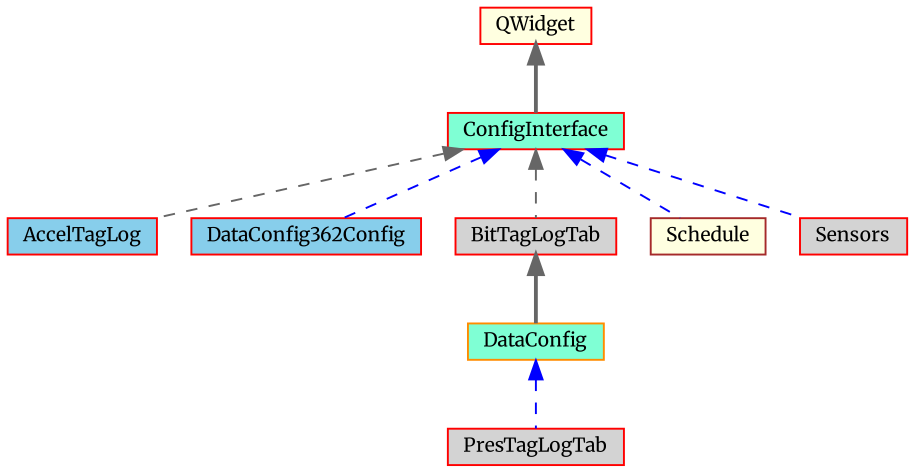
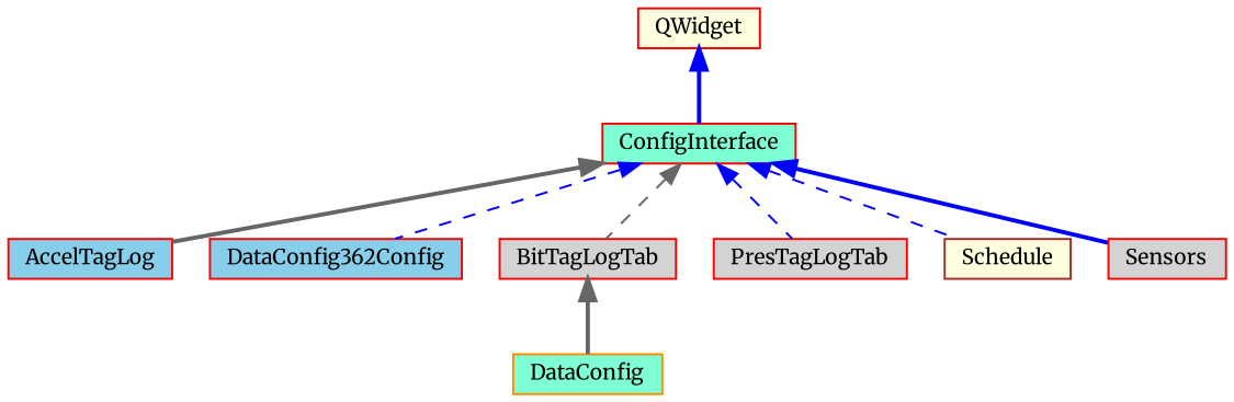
  digraph {
    fontname=Merriweather
    node [color=red fillcolor=lightgrey fontname=Merriweather fontsize=10 shape=box style=filled]
    edge [color=gray40 dir=back fontname=Merriweather fontsize=10 labelfontname=Helvetica labelfontsize=10 style=dashed]
    n1 [fillcolor=aquamarine fontcolor=black height=0.2 label=ConfigInterface width=0.4]
    n2 [fillcolor=skyblue height=0.2 label=AccelTagLog width=0.4]
    n3 [fillcolor=skyblue height=0.2 label=DataConfig362Config width=0.4]
    n4 [height=0.2 label=BitTagLogTab width=0.4]
    n5 [height=0.2 label=PresTagLogTab width=0.4]
    n6 [color=brown fillcolor=lightyellow height=0.2 label=Schedule width=0.4]
    n7 [height=0.2 label=Sensors width=0.4]
    n8 [color=darkorange fillcolor=aquamarine height=0.2 label=DataConfig width=0.4]
    n9 [fillcolor=lightyellow height=0.2 label=QWidget width=0.4]
-   n1 -> n2
+   n1 -> n2 [style=bold]
    n1 -> n3 [color=blue]
    n1 -> n4
-   n8 -> n5 [color=blue]
+   n1 -> n5 [color=blue]
    n1 -> n6 [color=blue]
-   n1 -> n7 [color=blue]
+   n1 -> n7 [color=blue style=bold]
    n4 -> n8 [style=bold]
-   n9 -> n1 [style=bold]
+   n9 -> n1 [color=blue style=bold]
  }
